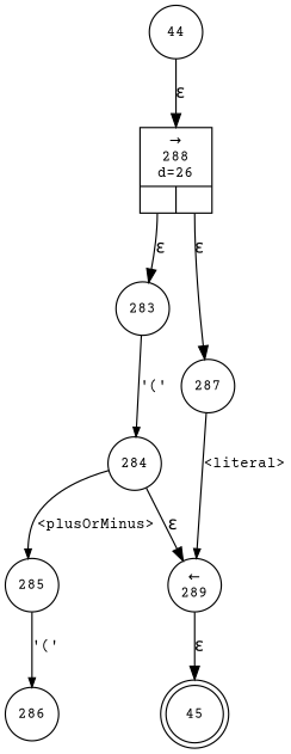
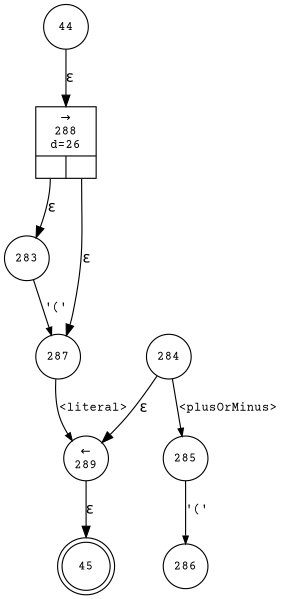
  digraph {
    fontname="Courier Prime"
    rankdir=TB
    node [fixedsize=true fontname="Courier Prime" fontsize=11 shape=circle peripheries=1]
    edge [fontname="Courier Prime"]
    n1 [label=45 shape=doublecircle width=.6 peripheries=""]
    n2 [fixedsize=false label="{&rarr;\n288\nd=26|{<p0>|<p1>}}" shape=record]
    n3 [label=283 width=.55]
    n4 [label=287 width=.55]
    n5 [label=284 width=.55]
    n6 [label="&larr;\n289" width=.55]
    n7 [label=285 width=.55]
    n8 [label=44 width=.55]
    n9 [label=286 width=.55]
    n2 -> n3 [label="&epsilon;" tailport=p0]
    n2 -> n4 [label="&epsilon;" tailport=p1]
-   n3 -> n5 [arrowhead=normal arrowsize=.7 fontsize=11 label="'('"]
+   n3 -> n4 [arrowhead=normal arrowsize=.7 fontsize=11 label="'('"]
    n4 -> n6 [arrowhead=normal arrowsize=.7 fontsize=11 label="<literal>"]
    n5 -> n6 [label="&epsilon;"]
    n5 -> n7 [arrowhead=normal arrowsize=.7 fontsize=11 label="<plusOrMinus>"]
    n6 -> n1 [label="&epsilon;"]
    n7 -> n9 [arrowhead=normal arrowsize=.7 fontsize=11 label="'('"]
    n8 -> n2 [label="&epsilon;"]
  }
